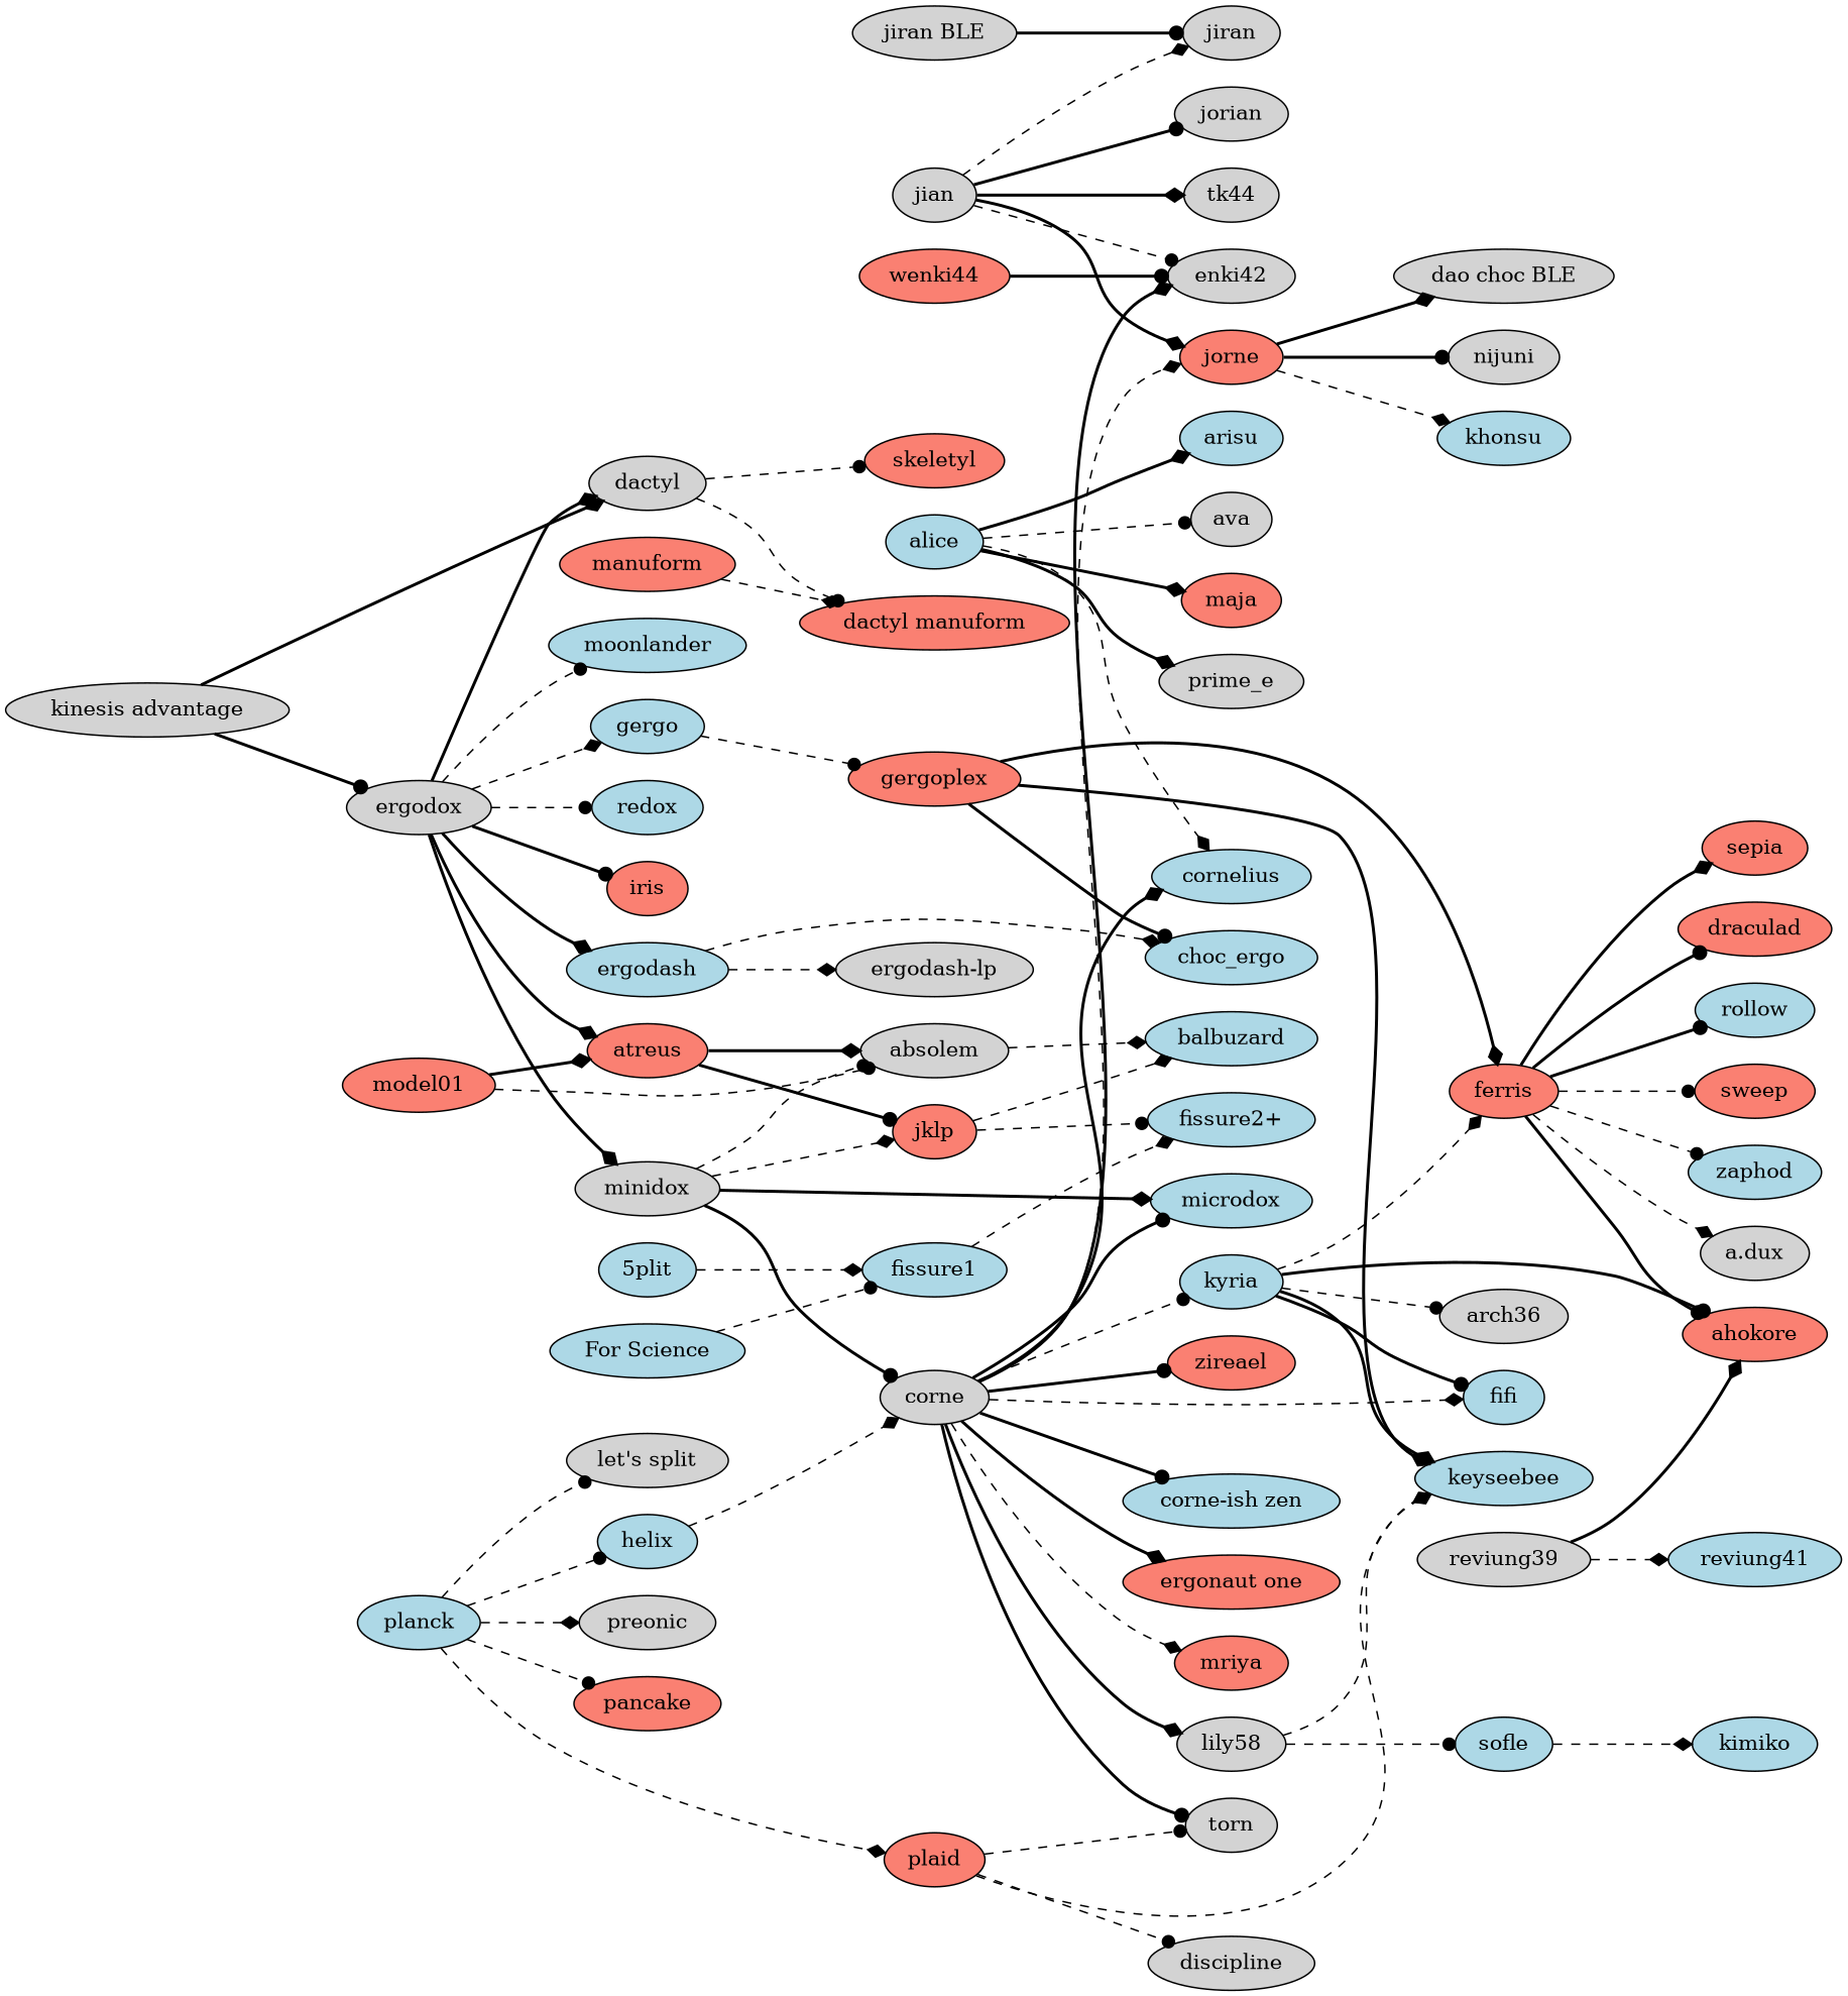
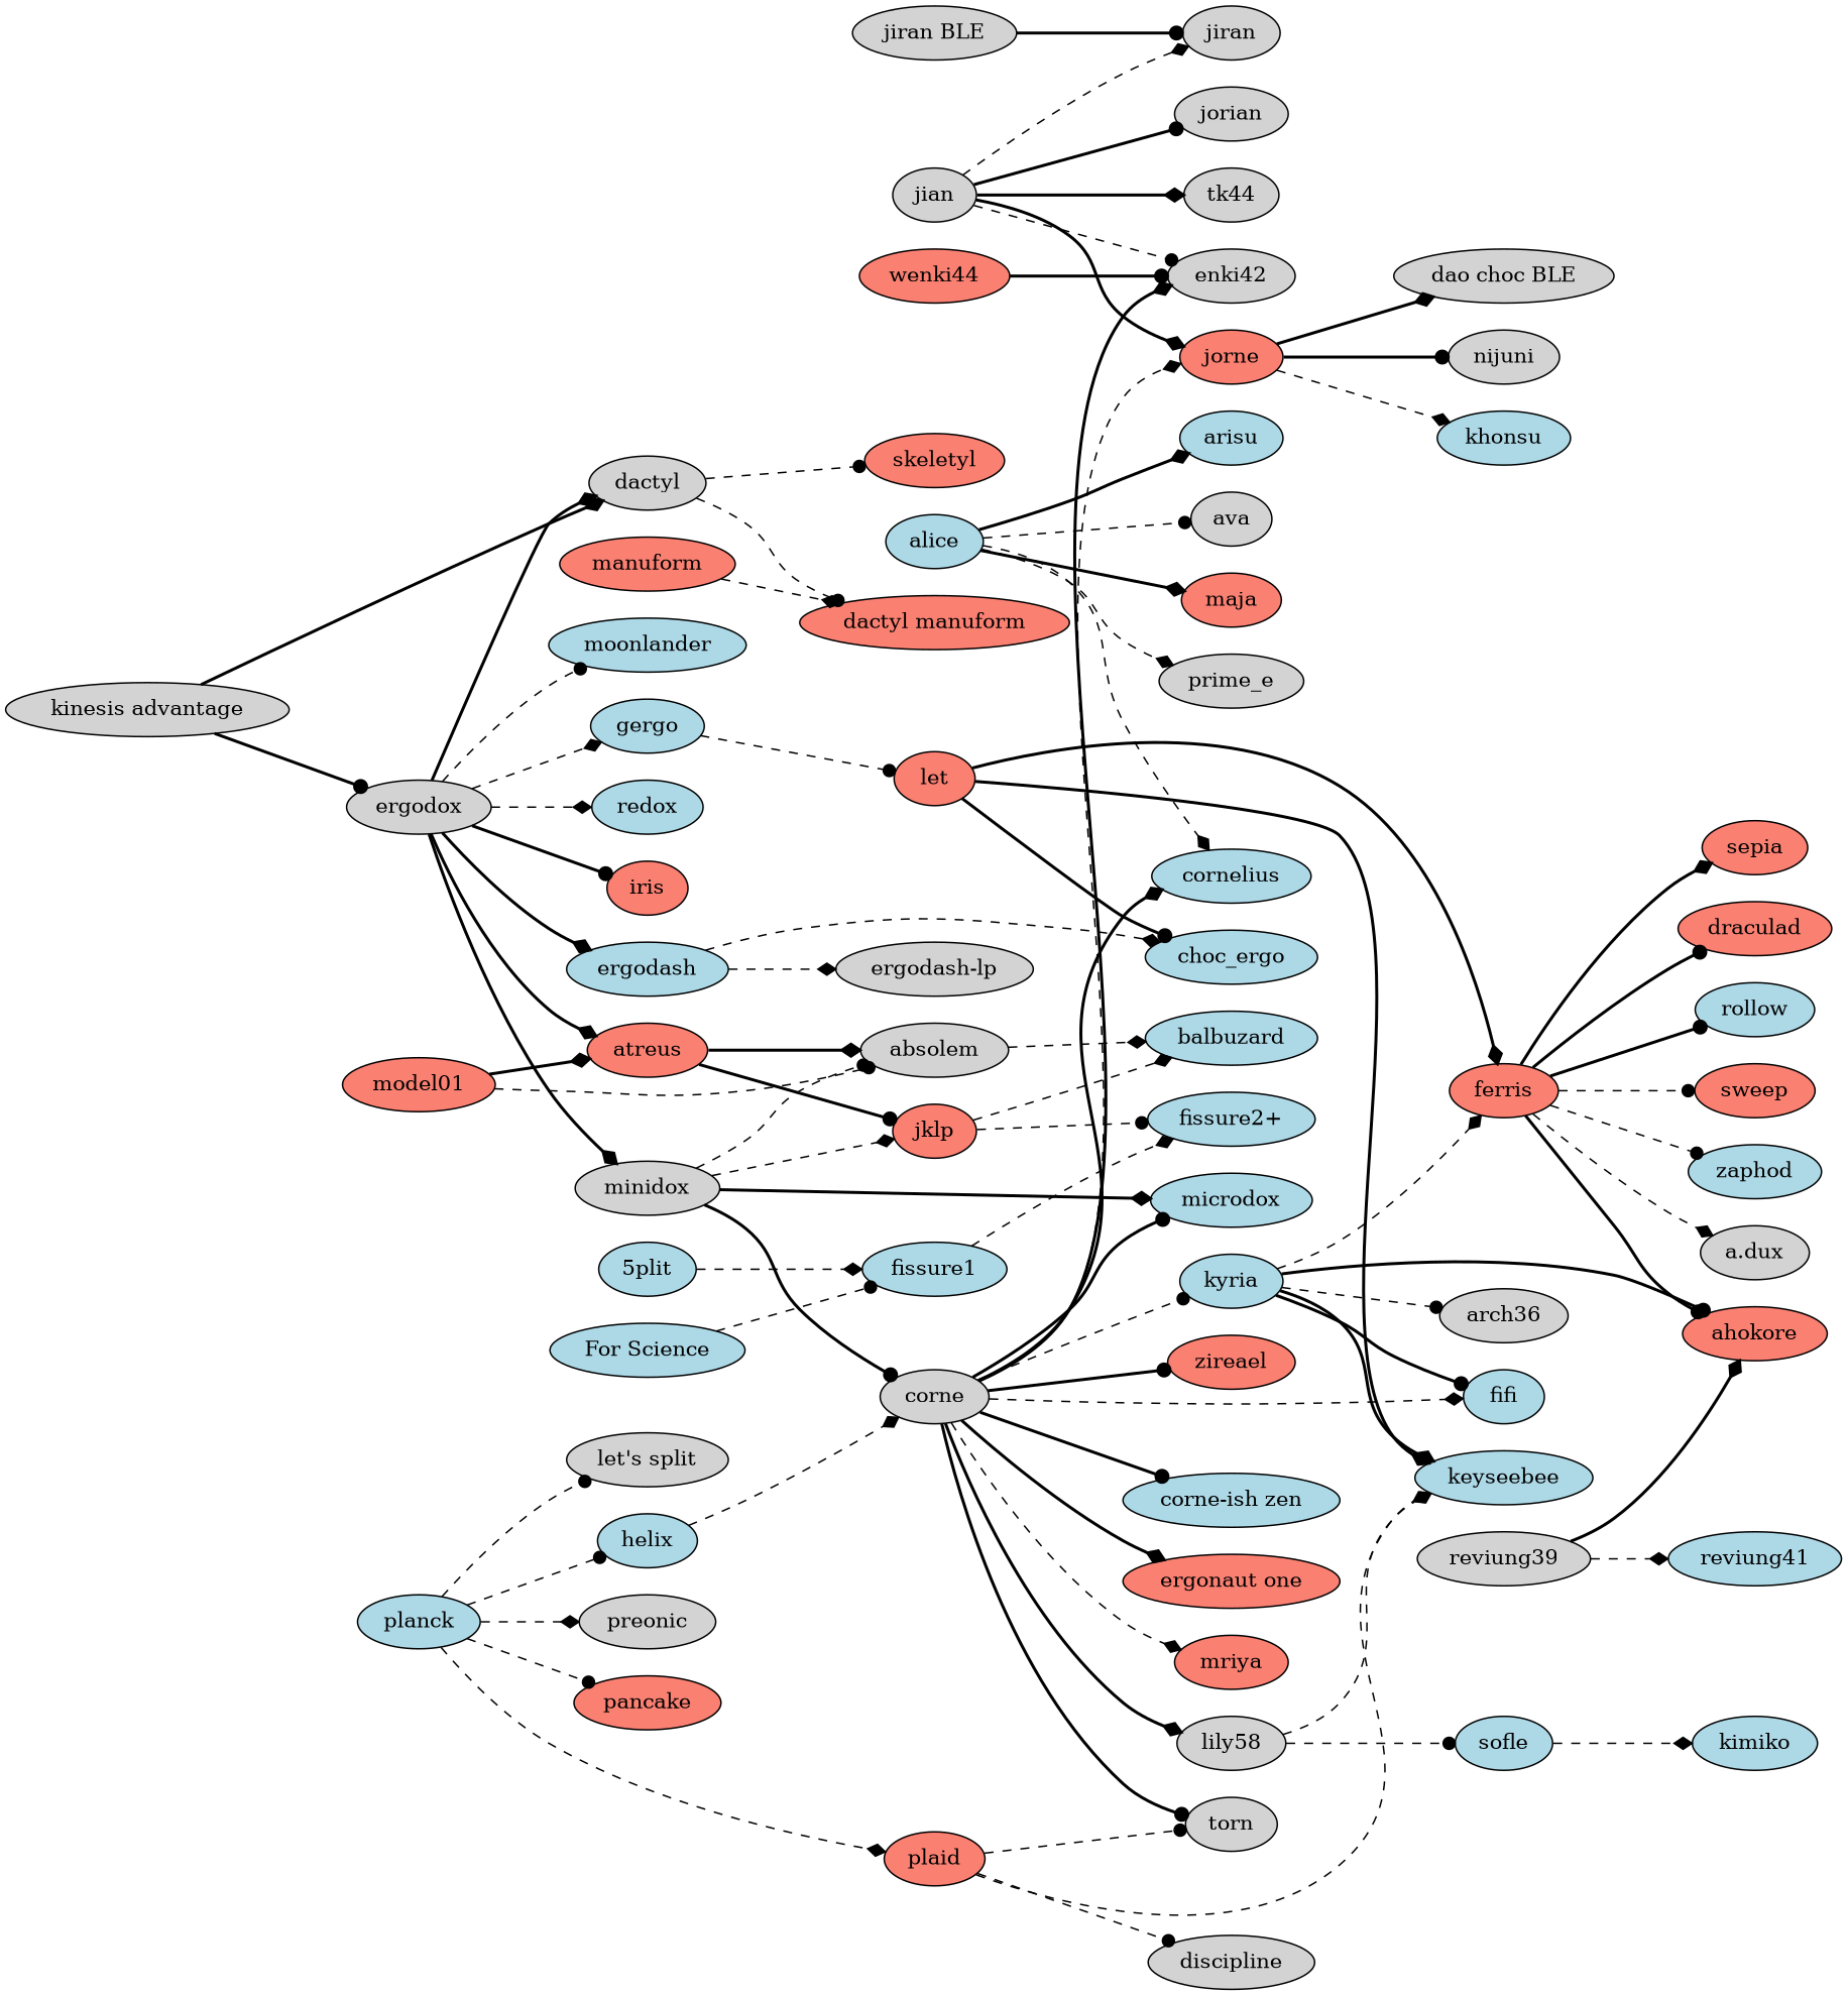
  digraph {
    fontname="DejaVu Serif"
    rankdir=LR
    node [fillcolor=lightblue fontname="DejaVu Serif" style=filled]
    edge [arrowhead=diamond fontname="DejaVu Serif" style=dashed]
    helix
    corne [fillcolor=lightgrey]
    enki42 [fillcolor=lightgrey]
    jorne [fillcolor=salmon]
    "corne-ish zen"
    cornelius
    fifi
    kyria
    lily58 [fillcolor=lightgrey]
    microdox
    torn [fillcolor=lightgrey]
    "ergonaut one" [fillcolor=salmon]
    mriya [fillcolor=salmon]
    zireael [fillcolor=salmon]
    wenki44 [fillcolor=salmon]
    "jiran BLE" [fillcolor=lightgrey]
    jiran [fillcolor=lightgrey]
    jian [fillcolor=lightgrey]
    jorian [fillcolor=lightgrey]
    tk44 [fillcolor=lightgrey]
    nijuni [fillcolor=lightgrey]
    khonsu
    "dao choc BLE" [fillcolor=lightgrey]
    keyseebee
    ahokore [fillcolor=salmon]
    arch36 [fillcolor=lightgrey]
    ferris [fillcolor=salmon]
    sofle
    kimiko
    sepia [fillcolor=salmon]
    draculad [fillcolor=salmon]
    rollow
    sweep [fillcolor=salmon]
    zaphod
    "a.dux" [fillcolor=lightgrey]
    "kinesis advantage" [fillcolor=lightgrey]
    ergodox [fillcolor=lightgrey]
    dactyl [fillcolor=lightgrey]
    atreus [fillcolor=salmon]
    ergodash
    gergo
    iris [fillcolor=salmon]
    minidox [fillcolor=lightgrey]
    moonlander
    redox
    "ergodash-lp" [fillcolor=lightgrey]
    choc_ergo
-   gergoplex [fillcolor=salmon]
+   gergoplex [fillcolor=salmon label=let]
    absolem [fillcolor=lightgrey]
    jklp [fillcolor=salmon]
    manuform [fillcolor=salmon]
    "dactyl manuform" [fillcolor=salmon]
    "fissure2+"
    model01 [fillcolor=salmon]
    "5plit"
    fissure1
    "For Science"
    plaid [fillcolor=salmon]
    discipline [fillcolor=lightgrey]
    planck
    "let's split" [fillcolor=lightgrey]
    preonic [fillcolor=lightgrey]
    pancake [fillcolor=salmon]
    balbuzard
    reviung39 [fillcolor=lightgrey]
    reviung41
    alice
    arisu
    ava [fillcolor=lightgrey]
    maja [fillcolor=salmon]
    prime_e [fillcolor=lightgrey]
    skeletyl [fillcolor=salmon]
    subgraph sub_1 {
      helix
      corne
      enki42
      jorne
      "corne-ish zen"
      cornelius
      fifi
      kyria
      lily58
      microdox
      torn
      "ergonaut one"
      mriya
      zireael
      wenki44
      "jiran BLE"
      jiran
      jian
      jorian
      tk44
      nijuni
      khonsu
      "dao choc BLE"
      keyseebee
      ahokore
      arch36
      ferris
      sofle
      kimiko
      sepia
      draculad
      rollow
      sweep
      zaphod
      "a.dux"
      "kinesis advantage"
      ergodox
      dactyl
      atreus
      ergodash
      gergo
      iris
      minidox
      moonlander
      redox
      "ergodash-lp"
      choc_ergo
      gergoplex
      absolem
      jklp
      manuform
      "dactyl manuform"
      "fissure2+"
      model01
      "5plit"
      fissure1
      "For Science"
    }
    subgraph sub_2 {
      helix
      torn
      keyseebee
      plaid
      discipline
      planck
      "let's split"
      preonic
      pancake
    }
    subgraph sub_3 {
      ahokore
      atreus
      absolem
      jklp
      balbuzard
      reviung39
      reviung41
    }
    subgraph sub_4 {
      cornelius
      alice
      arisu
      ava
      maja
      prime_e
    }
    helix -> corne
    corne -> enki42 [style=bold]
    corne -> jorne
    corne -> "corne-ish zen" [arrowhead=dot style=bold]
    corne -> cornelius [style=bold]
    corne -> fifi
    corne -> kyria [arrowhead=dot]
    corne -> lily58 [style=bold]
    corne -> microdox [arrowhead=dot style=bold]
    corne -> torn [arrowhead=dot style=bold]
    corne -> "ergonaut one" [style=bold]
    corne -> mriya
    corne -> zireael [arrowhead=dot style=bold]
    jorne -> nijuni [arrowhead=dot style=bold]
    jorne -> khonsu
    jorne -> "dao choc BLE" [style=bold]
    kyria -> fifi [arrowhead=dot style=bold]
    kyria -> keyseebee [style=bold]
    kyria -> ahokore [arrowhead=dot style=bold]
    kyria -> arch36 [arrowhead=dot]
    kyria -> ferris
    lily58 -> keyseebee
    lily58 -> sofle [arrowhead=dot]
    wenki44 -> enki42 [arrowhead=dot style=bold]
    "jiran BLE" -> jiran [arrowhead=dot style=bold]
    jian -> enki42 [arrowhead=dot]
    jian -> jorne [style=bold]
    jian -> jiran
    jian -> jorian [arrowhead=dot style=bold]
    jian -> tk44 [style=bold]
    ferris -> ahokore [arrowhead=dot style=bold]
    ferris -> sepia [style=bold]
    ferris -> draculad [arrowhead=dot style=bold]
    ferris -> rollow [arrowhead=dot style=bold]
    ferris -> sweep [arrowhead=dot]
    ferris -> zaphod [arrowhead=dot]
    ferris -> "a.dux"
    sofle -> kimiko
    "kinesis advantage" -> ergodox [arrowhead=dot style=bold]
    "kinesis advantage" -> dactyl [style=bold]
    ergodox -> dactyl [style=bold]
    ergodox -> atreus [style=bold]
    ergodox -> ergodash [style=bold]
    ergodox -> gergo
    ergodox -> iris [arrowhead=dot style=bold]
    ergodox -> minidox [style=bold]
    ergodox -> moonlander [arrowhead=dot]
-   ergodox -> redox [arrowhead=dot]
+   ergodox -> redox
    dactyl -> "dactyl manuform" [arrowhead=dot]
    dactyl -> skeletyl [arrowhead=dot]
    atreus -> absolem [style=bold]
    atreus -> jklp [arrowhead=dot style=bold]
    ergodash -> "ergodash-lp"
    ergodash -> choc_ergo
    gergo -> gergoplex [arrowhead=dot]
    minidox -> corne [arrowhead=dot style=bold]
    minidox -> microdox [style=bold]
    minidox -> absolem [arrowhead=dot]
    minidox -> jklp
    gergoplex -> keyseebee [style=bold]
    gergoplex -> ferris [style=bold]
    gergoplex -> choc_ergo [arrowhead=dot style=bold]
    absolem -> balbuzard
    jklp -> "fissure2+" [arrowhead=dot]
    jklp -> balbuzard
    manuform -> "dactyl manuform"
    model01 -> atreus [style=bold]
    model01 -> absolem [arrowhead=dot]
    "5plit" -> fissure1
    fissure1 -> "fissure2+"
    "For Science" -> fissure1 [arrowhead=dot]
    plaid -> torn [arrowhead=dot]
    plaid -> keyseebee
    plaid -> discipline [arrowhead=dot]
    planck -> helix [arrowhead=dot]
    planck -> plaid
    planck -> "let's split" [arrowhead=dot]
    planck -> preonic
    planck -> pancake [arrowhead=dot]
    reviung39 -> ahokore [style=bold]
    reviung39 -> reviung41
    alice -> cornelius
    alice -> arisu [style=bold]
    alice -> ava [arrowhead=dot]
    alice -> maja [style=bold]
-   alice -> prime_e [style=bold]
+   alice -> prime_e
  }
